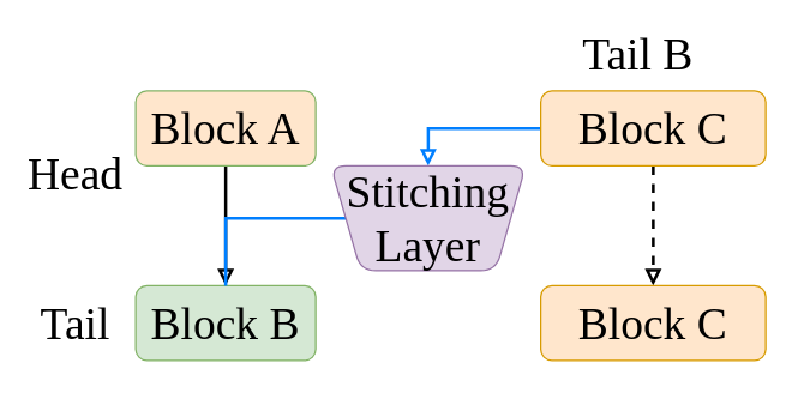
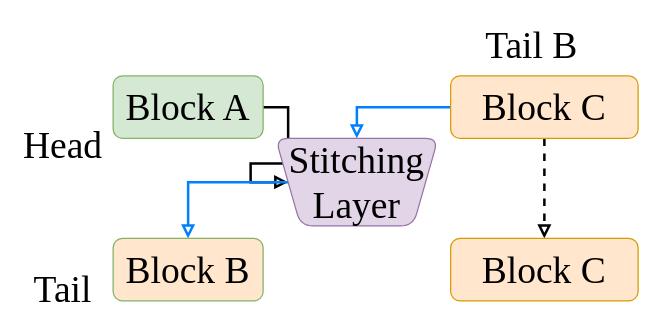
  <mxCell id="0" />
  <mxCell id="1" parent="0" />
- <mxCell id="2" value="" style="edgeStyle=orthogonalEdgeStyle;rounded=0;orthogonalLoop=1;jettySize=auto;html=1;strokeWidth=2;endArrow=block;endFill=0;" parent="1" source="3" target="4" edge="1"><mxGeometry relative="1" as="geometry" /></mxCell>
- <mxCell id="3" value="&lt;font style=&quot;font-size: 30px;&quot; face=&quot;Times New Roman&quot;&gt;&lt;font&gt;Block A&lt;/font&gt;&lt;br&gt;&lt;/font&gt;" style="rounded=1;whiteSpace=wrap;html=1;fillColor=#ffe6cc;strokeColor=#82b366;" parent="1" vertex="1"><mxGeometry x="90" y="60" width="120" height="50" as="geometry" /></mxCell>
- <mxCell id="4" value="&lt;font style=&quot;font-size: 30px;&quot; face=&quot;Times New Roman&quot;&gt;&lt;font&gt;Block B&lt;/font&gt;&lt;br&gt;&lt;/font&gt;" style="rounded=1;whiteSpace=wrap;html=1;fillColor=#d5e8d4;strokeColor=#82b366;" parent="1" vertex="1"><mxGeometry x="90" y="190" width="120" height="50" as="geometry" /></mxCell>
+ <mxCell id="2" value="" style="edgeStyle=orthogonalEdgeStyle;rounded=0;orthogonalLoop=1;jettySize=auto;html=1;strokeWidth=2;endArrow=block;endFill=0;" parent="1" source="3" target="10" edge="1"><mxGeometry relative="1" as="geometry" /></mxCell>
+ <mxCell id="3" value="&lt;font style=&quot;font-size: 30px;&quot; face=&quot;Times New Roman&quot;&gt;&lt;font&gt;Block A&lt;/font&gt;&lt;br&gt;&lt;/font&gt;" style="rounded=1;whiteSpace=wrap;html=1;fillColor=#d5e8d4;strokeColor=#82b366;" parent="1" vertex="1"><mxGeometry x="90" y="60" width="120" height="50" as="geometry" /></mxCell>
+ <mxCell id="4" value="&lt;font style=&quot;font-size: 30px;&quot; face=&quot;Times New Roman&quot;&gt;&lt;font&gt;Block B&lt;/font&gt;&lt;br&gt;&lt;/font&gt;" style="rounded=1;whiteSpace=wrap;html=1;fillColor=#ffe6cc;strokeColor=#82b366;" parent="1" vertex="1"><mxGeometry x="90" y="190" width="120" height="50" as="geometry" /></mxCell>
  <mxCell id="5" style="edgeStyle=orthogonalEdgeStyle;rounded=0;orthogonalLoop=1;jettySize=auto;html=1;entryX=0.5;entryY=0;entryDx=0;entryDy=0;endArrow=block;endFill=0;strokeWidth=2;dashed=1;" parent="1" source="7" target="8" edge="1"><mxGeometry relative="1" as="geometry" /></mxCell>
  <mxCell id="6" style="edgeStyle=orthogonalEdgeStyle;rounded=0;orthogonalLoop=1;jettySize=auto;html=1;entryX=0.5;entryY=1;entryDx=0;entryDy=0;strokeWidth=2;strokeColor=#007FFF;endArrow=block;endFill=0;exitX=0;exitY=0.5;exitDx=0;exitDy=0;" parent="1" source="7" target="10" edge="1"><mxGeometry relative="1" as="geometry"><Array as="points"><mxPoint x="285" y="85" /></Array></mxGeometry></mxCell>
  <mxCell id="7" value="&lt;font style=&quot;font-size: 30px;&quot; face=&quot;Times New Roman&quot;&gt;&lt;font&gt;Block C&lt;/font&gt;&lt;br&gt;&lt;/font&gt;" style="rounded=1;whiteSpace=wrap;html=1;fillColor=#ffe6cc;strokeColor=#d79b00;" parent="1" vertex="1"><mxGeometry x="360" y="60" width="150" height="50" as="geometry" /></mxCell>
  <mxCell id="8" value="&lt;font style=&quot;font-size: 30px;&quot; face=&quot;Times New Roman&quot;&gt;&lt;font&gt;Block C&lt;/font&gt;&lt;br&gt;&lt;/font&gt;" style="rounded=1;whiteSpace=wrap;html=1;fillColor=#ffe6cc;strokeColor=#d79b00;" parent="1" vertex="1"><mxGeometry x="360" y="190" width="150" height="50" as="geometry" /></mxCell>
- <mxCell id="9" style="edgeStyle=orthogonalEdgeStyle;rounded=0;orthogonalLoop=1;jettySize=auto;html=1;entryX=0.5;entryY=0;entryDx=0;entryDy=0;strokeColor=#007FFF;strokeWidth=2;endArrow=none;endFill=0;" parent="1" source="10" target="4" edge="1"><mxGeometry relative="1" as="geometry" /></mxCell>
+ <mxCell id="9" style="edgeStyle=orthogonalEdgeStyle;rounded=0;orthogonalLoop=1;jettySize=auto;html=1;entryX=0.5;entryY=0;entryDx=0;entryDy=0;strokeColor=#007FFF;strokeWidth=2;endArrow=block;endFill=0;" parent="1" source="10" target="4" edge="1"><mxGeometry relative="1" as="geometry" /></mxCell>
  <mxCell id="10" value="&lt;font face=&quot;Times New Roman&quot; style=&quot;font-size: 30px;&quot;&gt;Stitching Layer&lt;br&gt;&lt;/font&gt;" style="shape=trapezoid;perimeter=trapezoidPerimeter;whiteSpace=wrap;html=1;fixedSize=1;direction=west;size=20;fillColor=#e1d5e7;strokeColor=#9673a6;rounded=1;" parent="1" vertex="1"><mxGeometry x="220" y="110" width="130" height="70" as="geometry" /></mxCell>
  <mxCell id="11" value="&lt;font face=&quot;Times New Roman&quot; style=&quot;font-size: 30px;&quot;&gt;Head&lt;/font&gt;" style="text;html=1;align=center;verticalAlign=middle;whiteSpace=wrap;rounded=0;" parent="1" vertex="1"><mxGeometry x="20" y="100" width="60" height="30" as="geometry" /></mxCell>
- <mxCell id="12" value="&lt;font style=&quot;font-size: 30px;&quot; face=&quot;Times New Roman&quot;&gt;Tail&lt;/font&gt;" style="text;html=1;align=center;verticalAlign=middle;whiteSpace=wrap;rounded=0;" parent="1" vertex="1"><mxGeometry x="20" y="200" width="60" height="30" as="geometry" /></mxCell>
+ <mxCell id="12" value="&lt;font style=&quot;font-size: 30px;&quot; face=&quot;Times New Roman&quot;&gt;Tail&lt;/font&gt;" style="text;html=1;align=center;verticalAlign=middle;whiteSpace=wrap;rounded=0;" parent="1" vertex="1"><mxGeometry x="20" y="215" width="60" height="30" as="geometry" /></mxCell>
  <mxCell id="13" value="&lt;font style=&quot;font-size: 30px;&quot; face=&quot;Times New Roman&quot;&gt;Tail B&lt;br&gt;&lt;/font&gt;" style="text;html=1;align=center;verticalAlign=middle;whiteSpace=wrap;rounded=0;" parent="1" vertex="1"><mxGeometry x="370" y="20" width="110" height="30" as="geometry" /></mxCell>
